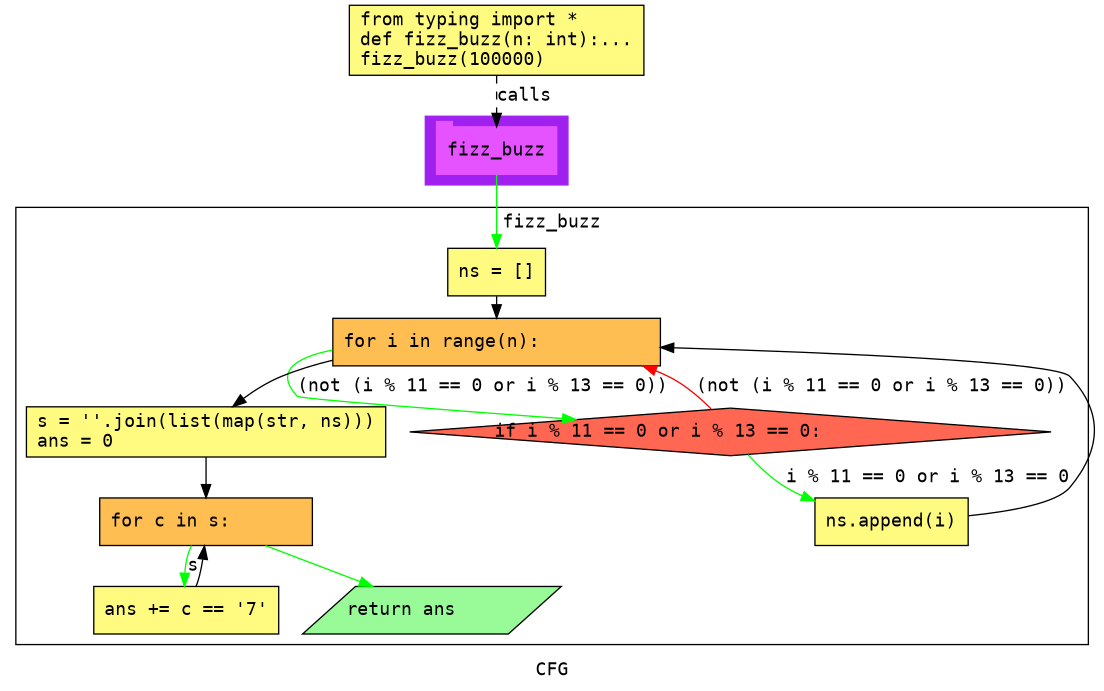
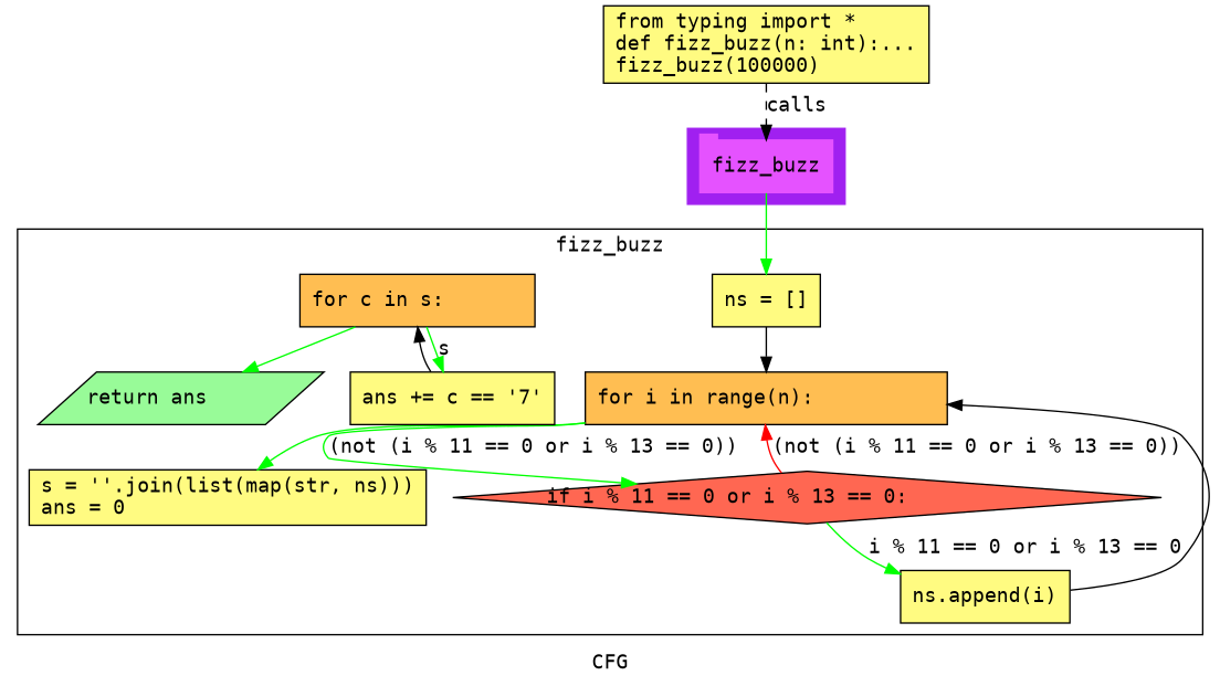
  digraph {
    compound=True
    fontname="DejaVu Sans Mono"
    label=CFG
    pack=False
    rankdir=TB
    ranksep=0.02
    node [fontname="DejaVu Sans Mono" shape=rectangle style="filled,solid" fillcolor="#FFFB81"]
    edge [color=green fontname="DejaVu Sans Mono"]
    n1 [color="#E552FF" height=0.5 label=fizz_buzz linenum="[15]" shape=tab style=filled width=1.2639 fillcolor=""]
    n2 [height=0.5 label="ns = []\l" linenum="[5]" width=1.0278]
    n3 [fillcolor="#FFBE52" height=0.5 label="for i in range(n):\l" linenum="[6]" shape=box width=3.4397]
    n4 [fillcolor="#FF6752" height=0.5 label="if i % 11 == 0 or i % 13 == 0:\l" linenum="[7]" shape=diamond width=6.7405]
    n5 [height=0.52778 label="s = ''.join(list(map(str, ns)))\lans = 0\l" linenum="[9, 10]" width=3.7778]
    n6 [height=0.5 label="ns.append(i)\l" linenum="[8]" width=1.6111]
    n7 [fillcolor="#FFBE52" height=0.5 label="for c in s:\l" linenum="[11]" shape=box width=2.2306]
    n8 [height=0.5 label="ans += c == '7'\l" linenum="[12]" width=1.9444]
    n9 [fillcolor="#98fb98" height=0.5 label="return ans\l" linenum="[13]" shape=parallelogram width=2.6206]
    n10 [height=0.73611 label="from typing import *\ldef fizz_buzz(n: int):...\lfizz_buzz(100000)\l" linenum="[1]" width=3.0972]
    subgraph cluster_1 {
      color=purple
      compound=true
      label=""
      shape=tab
      style=filled
      n1
    }
    subgraph cluster_2 {
      label=fizz_buzz
      n2
      n3
      n4
      n5
      n6
      n7
      n8
      n9
      subgraph cluster_3 {
        color=purple
        compound=true
        label=""
        shape=tab
        style=filled
      }
      subgraph cluster_4 {
        color=purple
        compound=true
        label=""
        shape=tab
        style=filled
      }
      subgraph cluster_5 {
        color=purple
        compound=true
        label=""
        shape=tab
        style=filled
      }
    }
    n1 -> n2
    n2 -> n3 [color=black]
    n3 -> n4 [label="(not (i % 11 == 0 or i % 13 == 0))"]
-   n3 -> n5 [color=black]
+   n3 -> n5
    n4 -> n3 [color=red label="(not (i % 11 == 0 or i % 13 == 0))"]
    n4 -> n6 [label="i % 11 == 0 or i % 13 == 0"]
-   n5 -> n7 [color=black]
    n6 -> n3 [color=black]
    n7 -> n8 [label=s]
    n7 -> n9
    n8 -> n7 [color=black]
    n10 -> n1 [label=calls style=dashed color=""]
  }
